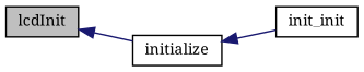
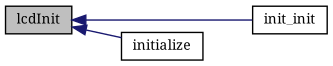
  digraph {
    fontname="Noto Serif"
    rankdir=LR
    node [color=black fillcolor=white fontname="Noto Serif" fontsize=10 shape=record style=filled]
    edge [color=midnightblue dir=back fontname="Noto Serif" fontsize=10 labelfontname=Helvetica labelfontsize=10 style=solid]
    n1 [fillcolor=grey75 fontcolor=black height=0.2 label=lcdInit width=0.4]
    n2 [height=0.2 label=init_init width=0.4]
    n3 [height=0.2 label=initialize width=0.4]
-   n3 -> n2
+   n1 -> n2
    n1 -> n3
  }
